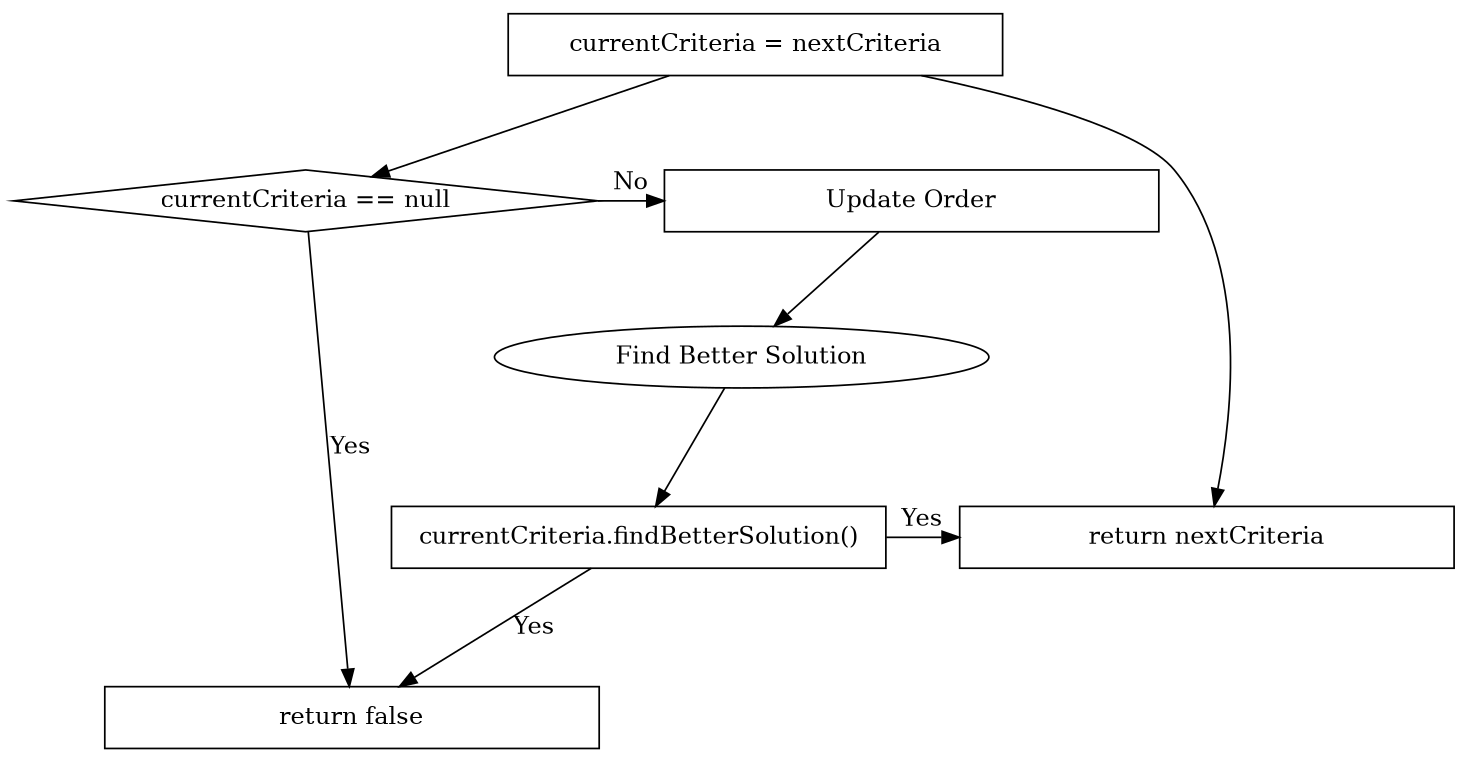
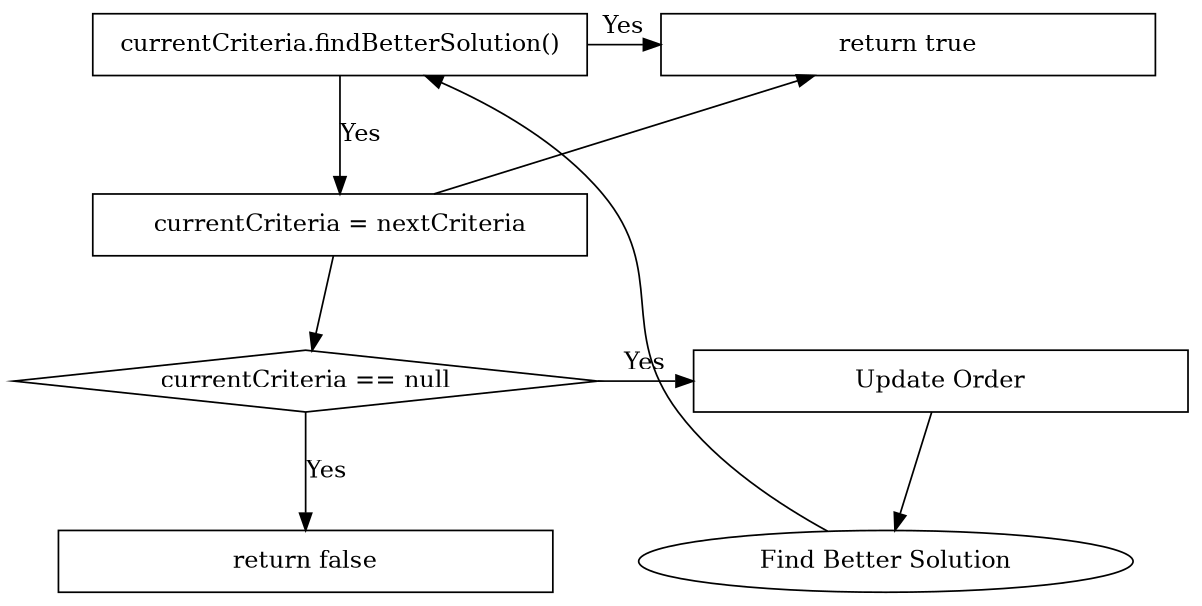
  digraph {
    rankdir=TB
    ranksep=.75
    node [shape=rect]
    edge [weight=100]
    n1 [label="currentCriteria.findBetterSolution()" shape=box width=4]
-   n2 [label="return nextCriteria" width=4]
+   n2 [label="return true" width=4]
    n3 [label="currentCriteria == null" shape=diamond width=4]
    n4 [label="Update Order" width=4]
    n5 [label="currentCriteria = nextCriteria" width=4]
    n6 [label="return false" width=4]
    n7 [label="Find Better Solution" shape=ellipse width=4]
    subgraph sub_1 {
      rank=same
      n1
      n2
    }
    subgraph sub_2 {
      rank=same
      n3
      n4
    }
    n1 -> n2 [label=Yes]
-   n1 -> n6 [label=Yes]
-   n3 -> n4 [label=No]
+   n1 -> n5 [label=Yes]
+   n3 -> n4 [label=Yes]
    n3 -> n6 [label=Yes]
    n4 -> n7
    n5 -> n2
    n5 -> n3
    n7 -> n1
  }
